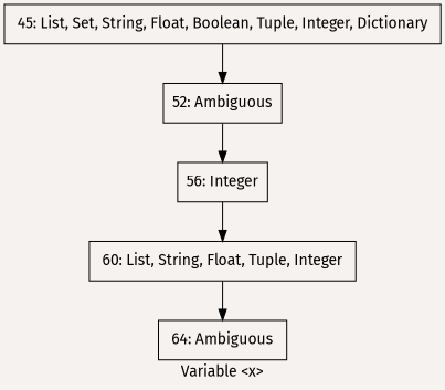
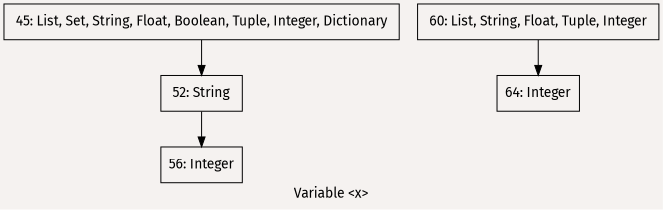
  digraph {
    bgcolor="#f5f2f0"
    fontname="Fira Sans"
    label="Variable <x>"
    node [fontname="Fira Sans" shape=box]
    edge [fontname="Fira Sans"]
    n1 [label=" 45: List, Set, String, Float, Boolean, Tuple, Integer, Dictionary "]
-   n2 [label="52: Ambiguous"]
+   n2 [label=" 52: String "]
    n3 [label="56: Integer"]
    n4 [label=" 60: List, String, Float, Tuple, Integer "]
-   n5 [label=" 64: Ambiguous "]
+   n5 [label="64: Integer"]
    n1 -> n2
    n2 -> n3
-   n3 -> n4
    n4 -> n5
  }
